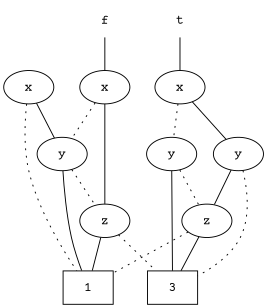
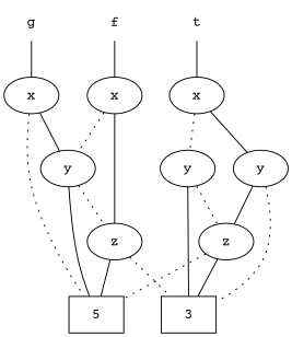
  graph {
    fontname="Courier Prime"
    node [fontname="Courier Prime"]
    edge [fontname="Courier Prime"]
    f [shape=plaintext]
    n2 [label=x]
    n3 [label=z]
    n4 [label=y]
-   1 [shape=box]
+   1 [shape=box label=5]
    n6 [label=3 shape=box]
+   g [shape=plaintext]
    n8 [label=x]
    t [shape=plaintext]
    n10 [label=x]
    n11 [label=y]
    n12 [label=y]
    n13 [label=z]
    f -- n2
    n2 -- n3
    n2 -- n4 [style=dotted]
    n3 -- 1
    n3 -- n6 [style=dotted]
    n4 -- n3 [style=dotted]
    n4 -- 1
+   g -- n8
    n8 -- n4
    n8 -- 1 [style=dotted]
    t -- n10
    n10 -- n11
    n10 -- n12 [style=dotted]
    n11 -- n6 [style=dotted]
    n11 -- n13
    n12 -- n6
    n12 -- n13 [style=dotted]
    n13 -- 1 [style=dotted]
    n13 -- n6
  }
